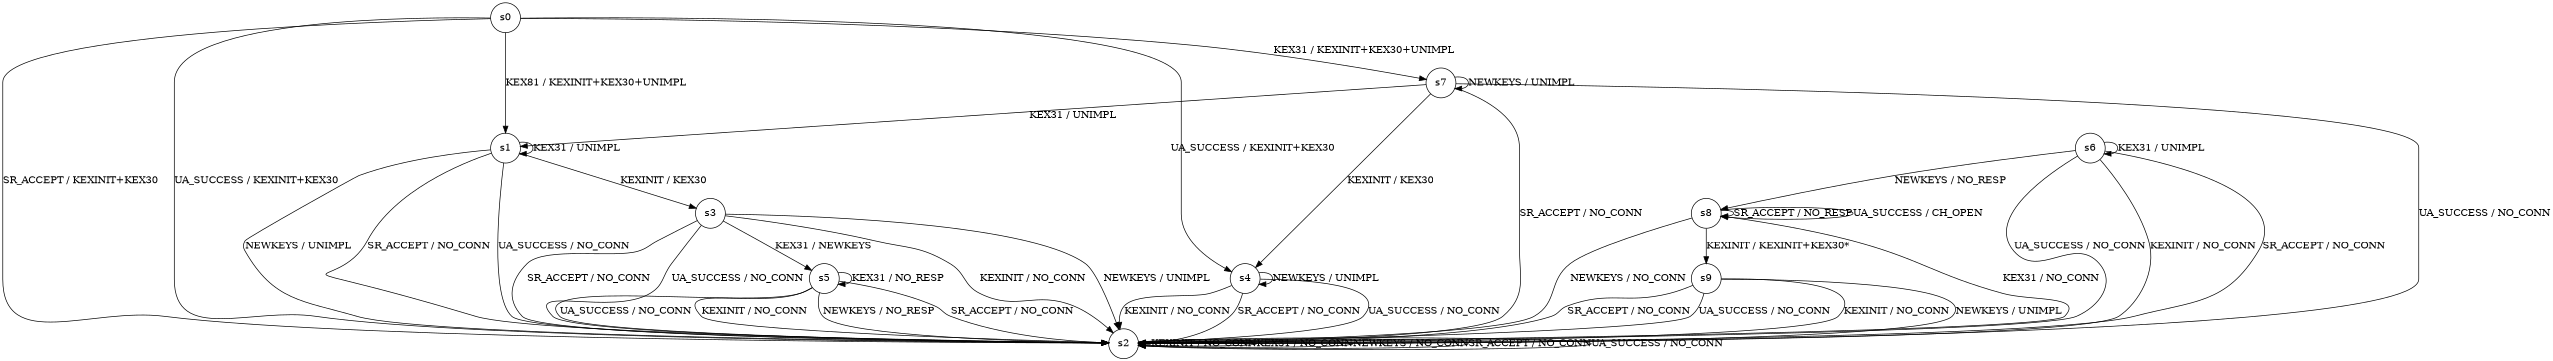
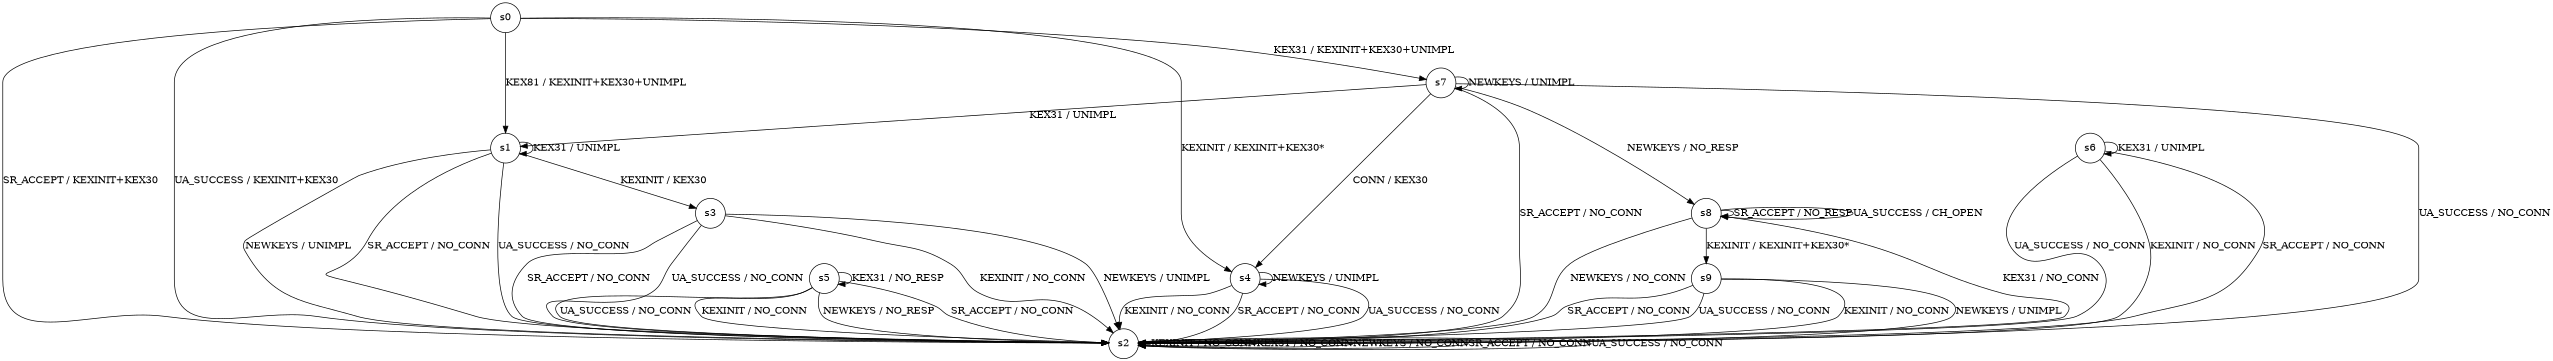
  digraph {
    node [shape=circle]
    n1 [label=s0]
    n2 [label=s1]
    n3 [label=s2]
    n4 [label=s4]
    n5 [label=s7]
    n6 [label=s3]
    n7 [label=s5]
    n8 [label=s6]
    n9 [label=s8]
    n10 [label=s9]
    n1 -> n2 [label="KEX81 / KEXINIT+KEX30+UNIMPL"]
    n1 -> n3 [label="SR_ACCEPT / KEXINIT+KEX30"]
    n1 -> n3 [label="UA_SUCCESS / KEXINIT+KEX30"]
-   n1 -> n4 [label="UA_SUCCESS / KEXINIT+KEX30"]
+   n1 -> n4 [label="KEXINIT / KEXINIT+KEX30*"]
    n1 -> n5 [label="KEX31 / KEXINIT+KEX30+UNIMPL"]
    n2 -> n2 [label="KEX31 / UNIMPL"]
    n2 -> n3 [label="NEWKEYS / UNIMPL"]
    n2 -> n3 [label="SR_ACCEPT / NO_CONN"]
    n2 -> n3 [label="UA_SUCCESS / NO_CONN"]
    n2 -> n6 [label="KEXINIT / KEX30"]
    n3 -> n3 [label="KEXINIT / NO_CONN"]
    n3 -> n3 [label="KEX31 / NO_CONN"]
    n3 -> n3 [label="NEWKEYS / NO_CONN"]
    n3 -> n3 [label="SR_ACCEPT / NO_CONN"]
    n3 -> n3 [label="UA_SUCCESS / NO_CONN"]
    n4 -> n3 [label="KEXINIT / NO_CONN"]
    n4 -> n3 [label="SR_ACCEPT / NO_CONN"]
    n4 -> n3 [label="UA_SUCCESS / NO_CONN"]
    n4 -> n4 [label="NEWKEYS / UNIMPL"]
    n5 -> n2 [label="KEX31 / UNIMPL"]
    n5 -> n3 [label="SR_ACCEPT / NO_CONN"]
    n5 -> n3 [label="UA_SUCCESS / NO_CONN"]
-   n5 -> n4 [label="KEXINIT / KEX30"]
+   n5 -> n4 [label="CONN / KEX30"]
    n5 -> n5 [label="NEWKEYS / UNIMPL"]
    n6 -> n3 [label="KEXINIT / NO_CONN"]
    n6 -> n3 [label="NEWKEYS / UNIMPL"]
    n6 -> n3 [label="SR_ACCEPT / NO_CONN"]
    n6 -> n3 [label="UA_SUCCESS / NO_CONN"]
-   n6 -> n7 [label="KEX31 / NEWKEYS"]
    n7 -> n3 [label="KEXINIT / NO_CONN"]
    n7 -> n3 [label="NEWKEYS / NO_RESP"]
    n7 -> n3 [label="SR_ACCEPT / NO_CONN"]
    n7 -> n3 [label="UA_SUCCESS / NO_CONN"]
    n7 -> n7 [label="KEX31 / NO_RESP"]
    n8 -> n3 [label="KEXINIT / NO_CONN"]
    n8 -> n3 [label="SR_ACCEPT / NO_CONN"]
    n8 -> n3 [label="UA_SUCCESS / NO_CONN"]
    n8 -> n8 [label="KEX31 / UNIMPL"]
-   n8 -> n9 [label="NEWKEYS / NO_RESP"]
+   n5 -> n9 [label="NEWKEYS / NO_RESP"]
    n9 -> n3 [label="KEX31 / NO_CONN"]
    n9 -> n3 [label="NEWKEYS / NO_CONN"]
    n9 -> n9 [label="SR_ACCEPT / NO_RESP"]
    n9 -> n9 [label="UA_SUCCESS / CH_OPEN"]
    n9 -> n10 [label="KEXINIT / KEXINIT+KEX30*"]
    n10 -> n3 [label="KEXINIT / NO_CONN"]
    n10 -> n3 [label="NEWKEYS / UNIMPL"]
    n10 -> n3 [label="SR_ACCEPT / NO_CONN"]
    n10 -> n3 [label="UA_SUCCESS / NO_CONN"]
  }
